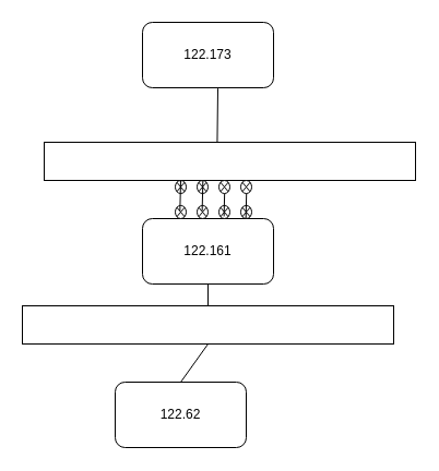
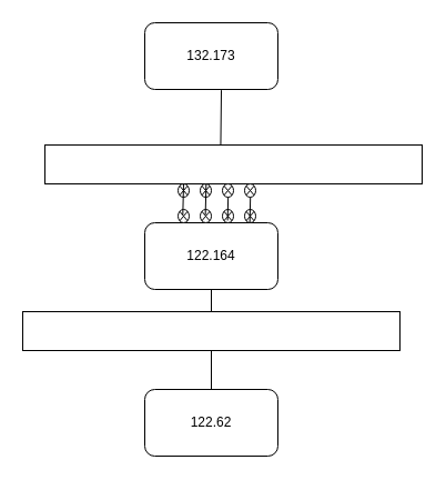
  <mxCell id="0" />
  <mxCell id="1" parent="0" />
- <mxCell id="2" value="122.161" style="rounded=1;whiteSpace=wrap;html=1;" vertex="1" parent="1"><mxGeometry x="130" y="200" width="120" height="60" as="geometry" /></mxCell>
- <mxCell id="3" value="122.173" style="rounded=1;whiteSpace=wrap;html=1;" vertex="1" parent="1"><mxGeometry x="130" y="20" width="120" height="60" as="geometry" /></mxCell>
- <mxCell id="4" value="122.62" style="rounded=1;whiteSpace=wrap;html=1;" vertex="1" parent="1"><mxGeometry x="105" y="350" width="120" height="60" as="geometry" /></mxCell>
+ <mxCell id="2" value="122.164" style="rounded=1;whiteSpace=wrap;html=1;" vertex="1" parent="1"><mxGeometry x="130" y="200" width="120" height="60" as="geometry" /></mxCell>
+ <mxCell id="3" value="132.173" style="rounded=1;whiteSpace=wrap;html=1;" vertex="1" parent="1"><mxGeometry x="130" y="20" width="120" height="60" as="geometry" /></mxCell>
+ <mxCell id="4" value="122.62" style="rounded=1;whiteSpace=wrap;html=1;" vertex="1" parent="1"><mxGeometry x="130" y="350" width="120" height="60" as="geometry" /></mxCell>
  <mxCell id="5" value="" style="rounded=0;whiteSpace=wrap;html=1;" vertex="1" parent="1"><mxGeometry x="40" y="130" width="340" height="35" as="geometry" /></mxCell>
  <mxCell id="6" value="" style="rounded=0;whiteSpace=wrap;html=1;" vertex="1" parent="1"><mxGeometry x="20" y="280" width="340" height="35" as="geometry" /></mxCell>
  <mxCell id="7" value="" style="endArrow=none;html=1;rounded=0;entryX=0.575;entryY=1.011;entryDx=0;entryDy=0;entryPerimeter=0;exitX=0.466;exitY=0;exitDx=0;exitDy=0;exitPerimeter=0;" edge="1" parent="1" source="5" target="3"><mxGeometry width="50" height="50" relative="1" as="geometry"><mxPoint x="360" y="250" as="sourcePoint" /><mxPoint x="410" y="200" as="targetPoint" /></mxGeometry></mxCell>
  <mxCell id="8" value="" style="group" vertex="1" connectable="0" parent="1"><mxGeometry x="160" y="188" width="70" height="12" as="geometry" /></mxCell>
  <mxCell id="9" value="" style="shape=sumEllipse;perimeter=ellipsePerimeter;whiteSpace=wrap;html=1;backgroundOutline=1;" vertex="1" parent="8"><mxGeometry width="10" height="12" as="geometry" /></mxCell>
  <mxCell id="10" value="" style="shape=sumEllipse;perimeter=ellipsePerimeter;whiteSpace=wrap;html=1;backgroundOutline=1;" vertex="1" parent="8"><mxGeometry x="20" width="10" height="12" as="geometry" /></mxCell>
  <mxCell id="11" value="" style="shape=sumEllipse;perimeter=ellipsePerimeter;whiteSpace=wrap;html=1;backgroundOutline=1;" vertex="1" parent="8"><mxGeometry x="40" width="10" height="12" as="geometry" /></mxCell>
  <mxCell id="12" value="" style="shape=sumEllipse;perimeter=ellipsePerimeter;whiteSpace=wrap;html=1;backgroundOutline=1;" vertex="1" parent="8"><mxGeometry x="60" width="10" height="12" as="geometry" /></mxCell>
  <mxCell id="13" value="" style="endArrow=none;html=1;rounded=0;exitX=0.431;exitY=0.41;exitDx=0;exitDy=0;entryX=0.5;entryY=0;entryDx=0;entryDy=0;exitPerimeter=0;" edge="1" parent="8"><mxGeometry width="50" height="50" relative="1" as="geometry"><mxPoint x="44.65" y="9.92" as="sourcePoint" /><mxPoint x="45.34" y="-18" as="targetPoint" /></mxGeometry></mxCell>
  <mxCell id="14" value="" style="endArrow=none;html=1;rounded=0;exitX=0.431;exitY=0.41;exitDx=0;exitDy=0;entryX=0.5;entryY=0;entryDx=0;entryDy=0;exitPerimeter=0;" edge="1" parent="8"><mxGeometry width="50" height="50" relative="1" as="geometry"><mxPoint x="64.65" y="12" as="sourcePoint" /><mxPoint x="65.34" y="-15.92" as="targetPoint" /></mxGeometry></mxCell>
  <mxCell id="15" value="" style="group" vertex="1" connectable="0" parent="1"><mxGeometry x="160" y="165" width="70" height="12" as="geometry" /></mxCell>
  <mxCell id="16" value="" style="shape=sumEllipse;perimeter=ellipsePerimeter;whiteSpace=wrap;html=1;backgroundOutline=1;" vertex="1" parent="15"><mxGeometry width="10" height="12" as="geometry" /></mxCell>
  <mxCell id="17" value="" style="shape=sumEllipse;perimeter=ellipsePerimeter;whiteSpace=wrap;html=1;backgroundOutline=1;" vertex="1" parent="15"><mxGeometry x="20" width="10" height="12" as="geometry" /></mxCell>
  <mxCell id="18" value="" style="shape=sumEllipse;perimeter=ellipsePerimeter;whiteSpace=wrap;html=1;backgroundOutline=1;" vertex="1" parent="15"><mxGeometry x="40" width="10" height="12" as="geometry" /></mxCell>
  <mxCell id="19" value="" style="shape=sumEllipse;perimeter=ellipsePerimeter;whiteSpace=wrap;html=1;backgroundOutline=1;" vertex="1" parent="15"><mxGeometry x="60" width="10" height="12" as="geometry" /></mxCell>
  <mxCell id="20" value="" style="endArrow=none;html=1;rounded=0;exitX=0.431;exitY=0.41;exitDx=0;exitDy=0;entryX=0.5;entryY=0;entryDx=0;entryDy=0;exitPerimeter=0;" edge="1" parent="15"><mxGeometry width="50" height="50" relative="1" as="geometry"><mxPoint x="24.65" y="27.92" as="sourcePoint" /><mxPoint x="25.34" as="targetPoint" /></mxGeometry></mxCell>
  <mxCell id="21" value="" style="endArrow=none;html=1;rounded=0;exitX=0.5;exitY=0;exitDx=0;exitDy=0;entryX=0.5;entryY=1;entryDx=0;entryDy=0;" edge="1" parent="1" source="4" target="6"><mxGeometry width="50" height="50" relative="1" as="geometry"><mxPoint x="360" y="250" as="sourcePoint" /><mxPoint x="410" y="200" as="targetPoint" /></mxGeometry></mxCell>
  <mxCell id="22" value="" style="endArrow=none;html=1;rounded=0;exitX=0.5;exitY=0;exitDx=0;exitDy=0;entryX=0.5;entryY=1;entryDx=0;entryDy=0;" edge="1" parent="1" source="6" target="2"><mxGeometry width="50" height="50" relative="1" as="geometry"><mxPoint x="360" y="250" as="sourcePoint" /><mxPoint x="410" y="200" as="targetPoint" /></mxGeometry></mxCell>
  <mxCell id="23" value="" style="endArrow=none;html=1;rounded=0;exitX=0.431;exitY=0.41;exitDx=0;exitDy=0;entryX=0.5;entryY=0;entryDx=0;entryDy=0;exitPerimeter=0;" edge="1" parent="1" source="9" target="16"><mxGeometry width="50" height="50" relative="1" as="geometry"><mxPoint x="360" y="250" as="sourcePoint" /><mxPoint x="410" y="200" as="targetPoint" /></mxGeometry></mxCell>
